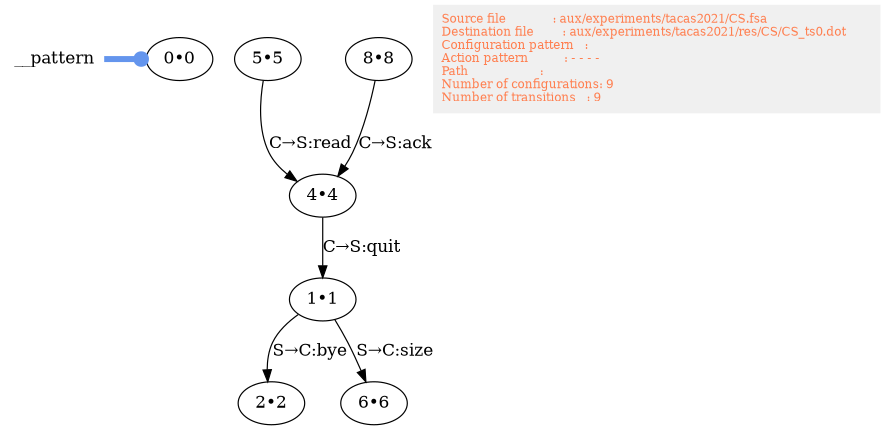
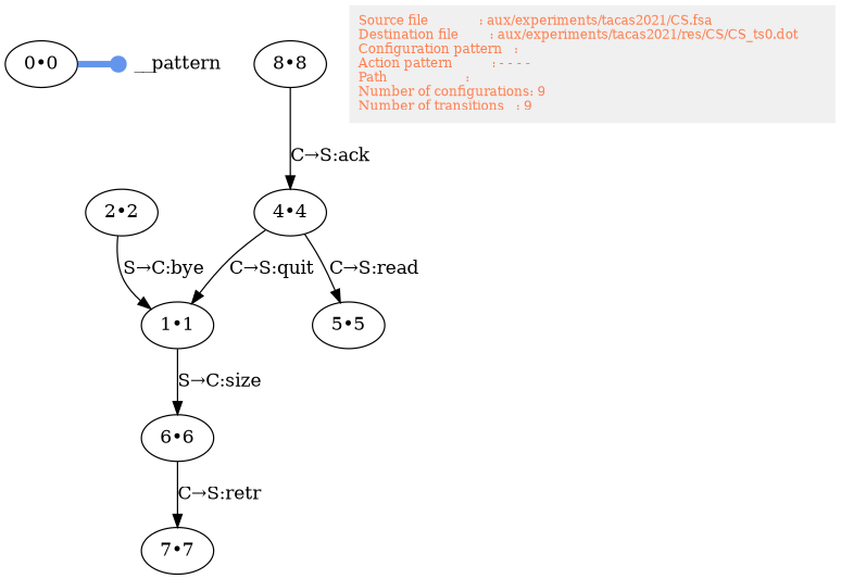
  digraph {
    n1 [label=__pattern shape=none]
    n2 [label="0&bull;0"]
    n3 [label="1&bull;1"]
    n4 [label="2&bull;2"]
    n5 [label="4&bull;4"]
    n6 [label="5&bull;5"]
    n7 [label="6&bull;6"]
+   n8 [label="7&bull;7"]
    n9 [label="8&bull;8"]
    n10 [fillcolor=gray94 fontcolor=coral fontsize=10 label="Source file             : aux/experiments/tacas2021/CS.fsa	\lDestination file        : aux/experiments/tacas2021/res/CS/CS_ts0.dot	\lConfiguration pattern   : 	\lAction pattern          : - - - -	\lPath                    : 	\lNumber of configurations: 9	\lNumber of transitions   : 9\l" margin=0.1 penwidth=0 shape=rectangle style=filled]
    subgraph sub_1 {
      n3
      n4
      n5
      n6
      n7
+     n8
      n9
      subgraph sub_2 {
        rank=same
        n1
        n2
      }
    }
    subgraph sub_3 {
      n10
    }
-   n1 -> n2 [arrowhead=dot color=cornflowerblue penwidth=5]
-   n3 -> n4 [label="S&rarr;C:bye"]
+   n2 -> n1 [arrowhead=dot color=cornflowerblue penwidth=5]
+   n4 -> n3 [label="S&rarr;C:bye"]
    n3 -> n7 [label="S&rarr;C:size"]
    n5 -> n3 [label="C&rarr;S:quit"]
-   n6 -> n5 [label="C&rarr;S:read"]
+   n5 -> n6 [label="C&rarr;S:read"]
+   n7 -> n8 [label="C&rarr;S:retr"]
    n9 -> n5 [label="C&rarr;S:ack"]
  }
